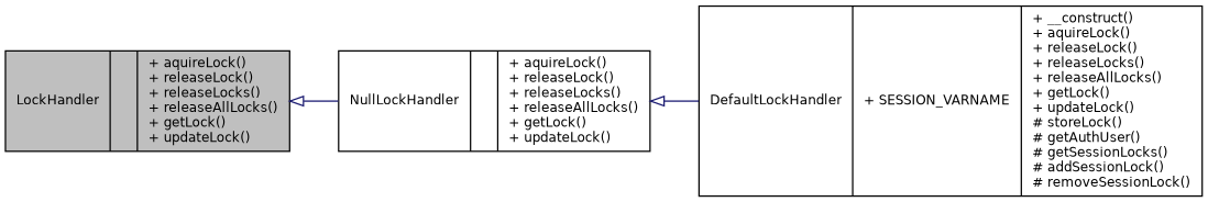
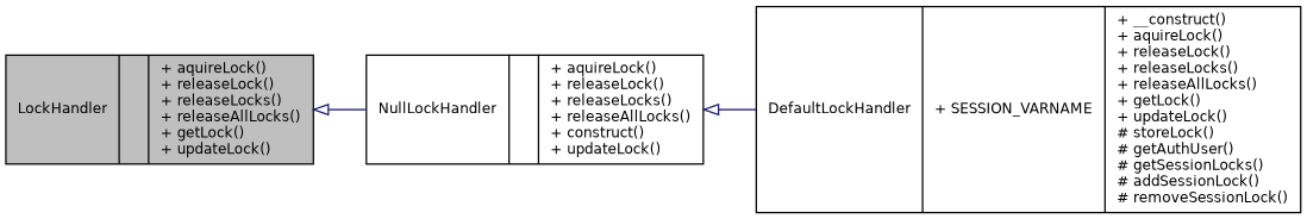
  digraph {
    rankdir=LR
    node [color=black fillcolor=white fontname=Helvetica fontsize=10 shape=record style=filled]
    edge [arrowtail=onormal color=midnightblue dir=back fontname=Helvetica fontsize=10 labelfontname=Helvetica labelfontsize=10 style=solid]
    n1 [fillcolor=grey75 fontcolor=black height=0.2 label="{LockHandler\n||+ aquireLock()\l+ releaseLock()\l+ releaseLocks()\l+ releaseAllLocks()\l+ getLock()\l+ updateLock()\l}" width=0.4]
-   n2 [height=0.2 label="{NullLockHandler\n||+ aquireLock()\l+ releaseLock()\l+ releaseLocks()\l+ releaseAllLocks()\l+ getLock()\l+ updateLock()\l}" width=0.4]
+   n2 [height=0.2 label="{NullLockHandler\n||+ aquireLock()\l+ releaseLock()\l+ releaseLocks()\l+ releaseAllLocks()\l+ construct()\l+ updateLock()\l}" width=0.4]
    n3 [height=0.2 label="{DefaultLockHandler\n|+ SESSION_VARNAME\l|+ __construct()\l+ aquireLock()\l+ releaseLock()\l+ releaseLocks()\l+ releaseAllLocks()\l+ getLock()\l+ updateLock()\l# storeLock()\l# getAuthUser()\l# getSessionLocks()\l# addSessionLock()\l# removeSessionLock()\l}" width=0.4]
    n1 -> n2
    n2 -> n3
  }
